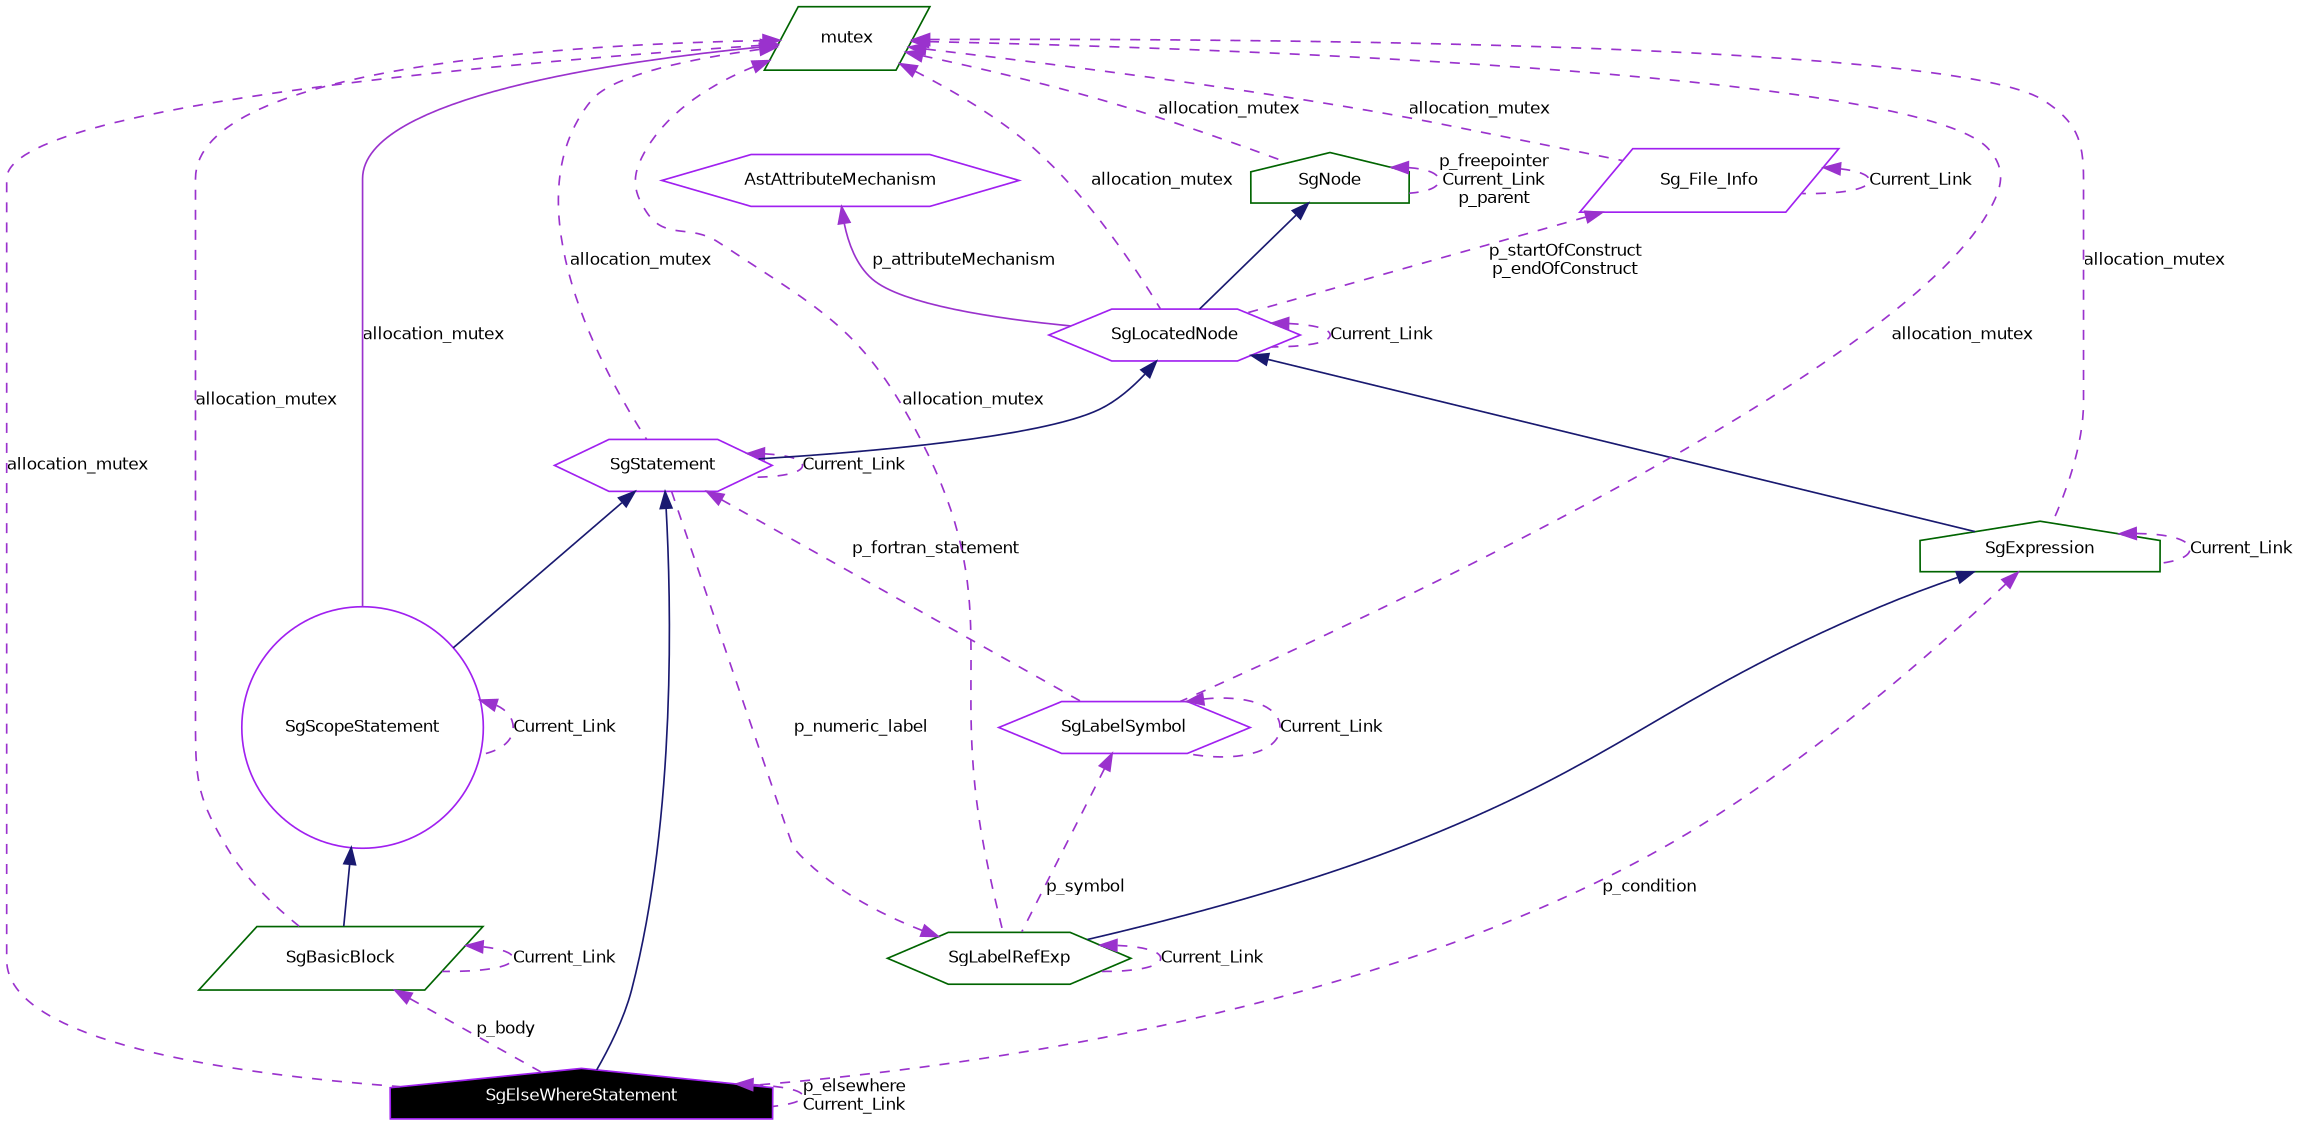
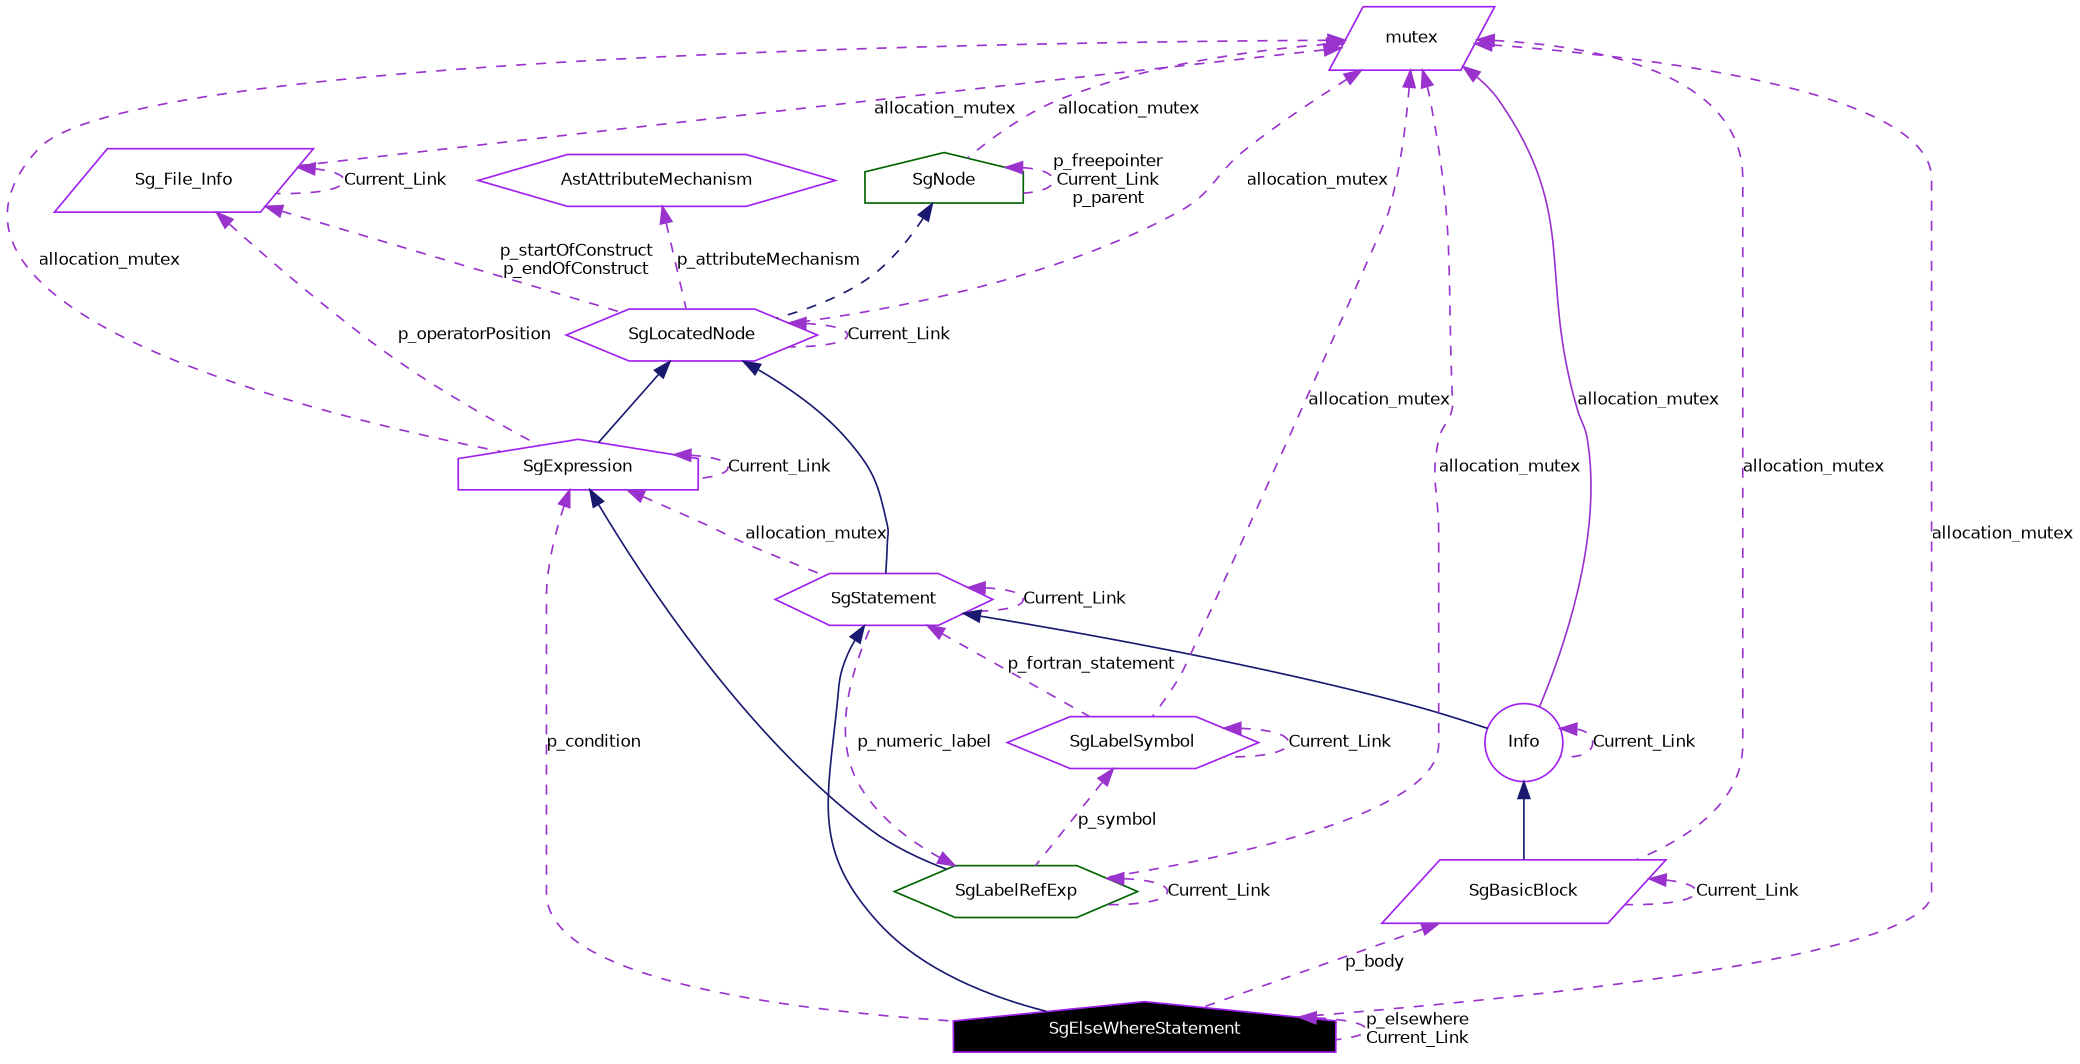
  digraph {
    node [color=purple fontname=Helvetica fontsize=10 shape=hexagon]
    edge [color=darkorchid3 dir=back fontname=Helvetica fontsize=10 labelfontname=Helvetica labelfontsize=10 style=dashed]
    n1 [fillcolor=black fontcolor=white height=0.2 label=SgElseWhereStatement shape=house style=filled width=0.4]
    n2 [height=0.2 label=SgStatement width=0.4]
    n3 [height=0.2 label=SgLabelSymbol width=0.4]
-   n4 [height=0.2 label=SgScopeStatement shape=circle width=0.4]
+   n4 [height=0.2 label=Info shape=circle width=0.4]
    n5 [color=darkgreen height=0.2 label=SgLabelRefExp width=0.4]
-   n6 [color=darkgreen height=0.2 label=SgBasicBlock shape=parallelogram width=0.4]
+   n6 [height=0.2 label=SgBasicBlock shape=parallelogram width=0.4]
    n7 [height=0.2 label=SgLocatedNode width=0.4]
-   n8 [color=darkgreen height=0.2 label=SgExpression shape=house width=0.4]
+   n8 [height=0.2 label=SgExpression shape=house width=0.4]
    n9 [color=darkgreen height=0.2 label=SgNode shape=house width=0.4]
-   n10 [color=darkgreen height=0.2 label=mutex shape=parallelogram width=0.4]
+   n10 [height=0.2 label=mutex shape=parallelogram width=0.4]
    n11 [height=0.2 label=Sg_File_Info shape=parallelogram width=0.4]
    n12 [height=0.2 label=AstAttributeMechanism width=0.4]
    n1 -> n1 [label="p_elsewhere\nCurrent_Link"]
    n2 -> n1 [color=midnightblue style=solid]
    n2 -> n2 [label=Current_Link]
    n2 -> n3 [label=p_fortran_statement]
    n2 -> n4 [color=midnightblue style=solid]
    n3 -> n3 [label=Current_Link]
    n3 -> n5 [label=p_symbol]
    n4 -> n4 [label=Current_Link]
    n4 -> n6 [color=midnightblue style=solid]
    n5 -> n2 [label=p_numeric_label]
    n5 -> n5 [label=Current_Link]
    n6 -> n1 [label=p_body]
    n6 -> n6 [label=Current_Link]
    n7 -> n2 [color=midnightblue style=solid]
    n7 -> n7 [label=Current_Link]
    n7 -> n8 [color=midnightblue style=solid]
    n8 -> n1 [label=p_condition]
    n8 -> n5 [color=midnightblue style=solid]
    n8 -> n8 [label=Current_Link]
-   n9 -> n7 [color=midnightblue style=solid]
+   n9 -> n7 [color=midnightblue]
    n9 -> n9 [label="p_freepointer\nCurrent_Link\np_parent"]
    n10 -> n1 [label=allocation_mutex]
-   n10 -> n2 [label=allocation_mutex]
+   n8 -> n2 [label=allocation_mutex]
    n10 -> n3 [label=allocation_mutex]
    n10 -> n4 [label=allocation_mutex style=solid]
    n10 -> n5 [label=allocation_mutex]
    n10 -> n6 [label=allocation_mutex]
    n10 -> n7 [label=allocation_mutex]
    n10 -> n8 [label=allocation_mutex]
    n10 -> n9 [label=allocation_mutex]
    n10 -> n11 [label=allocation_mutex]
    n11 -> n7 [label="p_startOfConstruct\np_endOfConstruct"]
+   n11 -> n8 [label=p_operatorPosition]
    n11 -> n11 [label=Current_Link]
-   n12 -> n7 [label=p_attributeMechanism style=solid]
+   n12 -> n7 [label=p_attributeMechanism]
  }
